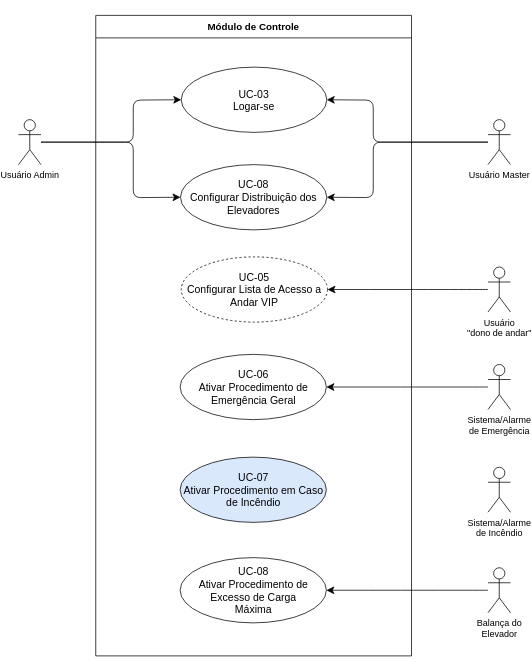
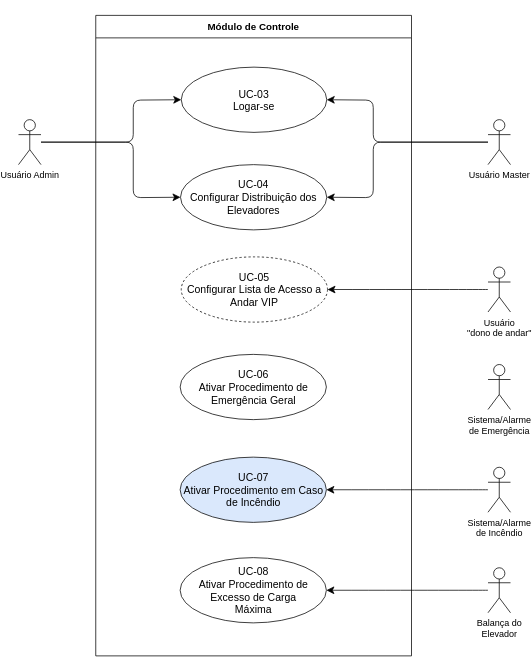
  <mxCell id="0" />
  <mxCell id="1" parent="0" />
  <mxCell id="2" value="&lt;font style=&quot;font-size: 13px;&quot;&gt;Módulo de Controle&lt;/font&gt;" style="swimlane;whiteSpace=wrap;html=1;startSize=30;" vertex="1" parent="1"><mxGeometry x="123" y="20" width="421" height="854" as="geometry" /></mxCell>
  <mxCell id="3" value="UC-03&lt;br style=&quot;font-size: 14px;&quot;&gt;Logar-se" style="ellipse;whiteSpace=wrap;html=1;fontSize=14;fontStyle=0" vertex="1" parent="2"><mxGeometry x="114" y="69" width="194" height="87" as="geometry" /></mxCell>
- <mxCell id="4" value="UC-08&lt;div&gt;Configurar Distribuição dos Elevadores&lt;/div&gt;" style="ellipse;whiteSpace=wrap;html=1;fontSize=14;fontStyle=0" vertex="1" parent="2"><mxGeometry x="113" y="199" width="195" height="87" as="geometry" /></mxCell>
+ <mxCell id="4" value="UC-04&lt;div&gt;Configurar Distribuição dos Elevadores&lt;/div&gt;" style="ellipse;whiteSpace=wrap;html=1;fontSize=14;fontStyle=0" vertex="1" parent="2"><mxGeometry x="113" y="199" width="195" height="87" as="geometry" /></mxCell>
  <mxCell id="5" value="UC-05&lt;div&gt;Configurar Lista de Acesso a Andar VIP&lt;/div&gt;" style="ellipse;whiteSpace=wrap;html=1;fontSize=14;fontStyle=0;dashed=1;" vertex="1" parent="2"><mxGeometry x="114" y="322" width="195" height="87" as="geometry" /></mxCell>
  <mxCell id="6" value="UC-06&lt;div&gt;Ativar Procedimento de Emergência Geral&lt;/div&gt;" style="ellipse;whiteSpace=wrap;html=1;fontSize=14;fontStyle=0" vertex="1" parent="2"><mxGeometry x="112.5" y="452" width="195" height="87" as="geometry" /></mxCell>
  <mxCell id="7" value="UC-07&lt;div&gt;Ativar Procedimento em Caso de Incêndio&lt;/div&gt;" style="ellipse;whiteSpace=wrap;html=1;fontSize=14;fontStyle=0;fillColor=#dae8fc;" vertex="1" parent="2"><mxGeometry x="112.5" y="589" width="195" height="87" as="geometry" /></mxCell>
  <mxCell id="8" value="UC-08&lt;div&gt;Ativar Procedimento de Excesso de Carga&lt;/div&gt;&lt;div&gt;Máxima&lt;/div&gt;" style="ellipse;whiteSpace=wrap;html=1;fontSize=14;fontStyle=0" vertex="1" parent="2"><mxGeometry x="112.5" y="723" width="195" height="87" as="geometry" /></mxCell>
  <mxCell id="9" style="edgeStyle=none;shape=connector;curved=0;rounded=1;orthogonalLoop=1;jettySize=auto;html=1;entryX=1;entryY=0.5;entryDx=0;entryDy=0;strokeColor=default;align=center;verticalAlign=middle;fontFamily=Helvetica;fontSize=12;fontColor=default;labelBackgroundColor=default;startSize=8;endArrow=classic;endSize=8;" edge="1" parent="1" source="11" target="3"><mxGeometry relative="1" as="geometry"><Array as="points"><mxPoint x="493" y="189" /><mxPoint x="493" y="133" /></Array></mxGeometry></mxCell>
  <mxCell id="10" style="edgeStyle=none;shape=connector;curved=0;rounded=1;orthogonalLoop=1;jettySize=auto;html=1;entryX=1;entryY=0.5;entryDx=0;entryDy=0;strokeColor=default;align=center;verticalAlign=middle;fontFamily=Helvetica;fontSize=12;fontColor=default;labelBackgroundColor=default;startSize=8;endArrow=classic;endSize=8;" edge="1" parent="1" source="11" target="4"><mxGeometry relative="1" as="geometry"><Array as="points"><mxPoint x="493" y="189" /><mxPoint x="493" y="263" /></Array></mxGeometry></mxCell>
  <mxCell id="11" value="Usuário Master" style="shape=umlActor;verticalLabelPosition=bottom;verticalAlign=top;html=1;outlineConnect=0;" vertex="1" parent="1"><mxGeometry x="646" y="159" width="30" height="60" as="geometry" /></mxCell>
  <mxCell id="12" style="edgeStyle=none;shape=connector;curved=0;rounded=1;orthogonalLoop=1;jettySize=auto;html=1;entryX=0;entryY=0.5;entryDx=0;entryDy=0;strokeColor=default;align=center;verticalAlign=middle;fontFamily=Helvetica;fontSize=12;fontColor=default;labelBackgroundColor=default;startSize=8;endArrow=classic;endSize=8;" edge="1" parent="1" source="14" target="3"><mxGeometry relative="1" as="geometry"><Array as="points"><mxPoint x="173" y="189" /><mxPoint x="173" y="133" /></Array></mxGeometry></mxCell>
  <mxCell id="13" style="edgeStyle=none;shape=connector;curved=0;rounded=1;orthogonalLoop=1;jettySize=auto;html=1;entryX=0;entryY=0.5;entryDx=0;entryDy=0;strokeColor=default;align=center;verticalAlign=middle;fontFamily=Helvetica;fontSize=12;fontColor=default;labelBackgroundColor=default;startSize=8;endArrow=classic;endSize=8;" edge="1" parent="1" source="14" target="4"><mxGeometry relative="1" as="geometry"><Array as="points"><mxPoint x="173" y="189" /><mxPoint x="173" y="263" /></Array></mxGeometry></mxCell>
  <mxCell id="14" value="Usuário Admin" style="shape=umlActor;verticalLabelPosition=bottom;verticalAlign=top;html=1;outlineConnect=0;" vertex="1" parent="1"><mxGeometry x="20" y="159" width="30" height="60" as="geometry" /></mxCell>
  <mxCell id="15" style="edgeStyle=none;curved=1;rounded=0;orthogonalLoop=1;jettySize=auto;html=1;entryX=1;entryY=0.5;entryDx=0;entryDy=0;fontSize=12;startSize=8;endSize=8;" edge="1" parent="1" source="16" target="5"><mxGeometry relative="1" as="geometry" /></mxCell>
  <mxCell id="16" value="Usuário&lt;br&gt;&quot;dono de andar&quot;" style="shape=umlActor;verticalLabelPosition=bottom;verticalAlign=top;html=1;outlineConnect=0;" vertex="1" parent="1"><mxGeometry x="646" y="355.5" width="30" height="60" as="geometry" /></mxCell>
- <mxCell id="17" style="edgeStyle=none;curved=1;rounded=0;orthogonalLoop=1;jettySize=auto;html=1;entryX=1;entryY=0.5;entryDx=0;entryDy=0;fontSize=12;startSize=8;endSize=8;" edge="1" parent="1" source="18" target="6"><mxGeometry relative="1" as="geometry" /></mxCell>
  <mxCell id="18" value="Sistema/Alarme&lt;div&gt;de Emergência&lt;/div&gt;" style="shape=umlActor;verticalLabelPosition=bottom;verticalAlign=top;html=1;outlineConnect=0;" vertex="1" parent="1"><mxGeometry x="646" y="485.5" width="30" height="60" as="geometry" /></mxCell>
+ <mxCell id="19" style="edgeStyle=none;curved=1;rounded=0;orthogonalLoop=1;jettySize=auto;html=1;entryX=1;entryY=0.5;entryDx=0;entryDy=0;fontSize=12;startSize=8;endSize=8;" edge="1" parent="1" source="20" target="7"><mxGeometry relative="1" as="geometry" /></mxCell>
  <mxCell id="20" value="Sistema/Alarme&lt;div&gt;de Incêndio&lt;/div&gt;" style="shape=umlActor;verticalLabelPosition=bottom;verticalAlign=top;html=1;outlineConnect=0;" vertex="1" parent="1"><mxGeometry x="646" y="622.5" width="30" height="60" as="geometry" /></mxCell>
  <mxCell id="21" style="edgeStyle=none;curved=1;rounded=0;orthogonalLoop=1;jettySize=auto;html=1;entryX=1;entryY=0.5;entryDx=0;entryDy=0;fontSize=12;startSize=8;endSize=8;" edge="1" parent="1" source="22" target="8"><mxGeometry relative="1" as="geometry" /></mxCell>
  <mxCell id="22" value="Balança do&lt;div&gt;Elevador&lt;/div&gt;" style="shape=umlActor;verticalLabelPosition=bottom;verticalAlign=top;html=1;outlineConnect=0;" vertex="1" parent="1"><mxGeometry x="646" y="756.5" width="30" height="60" as="geometry" /></mxCell>
